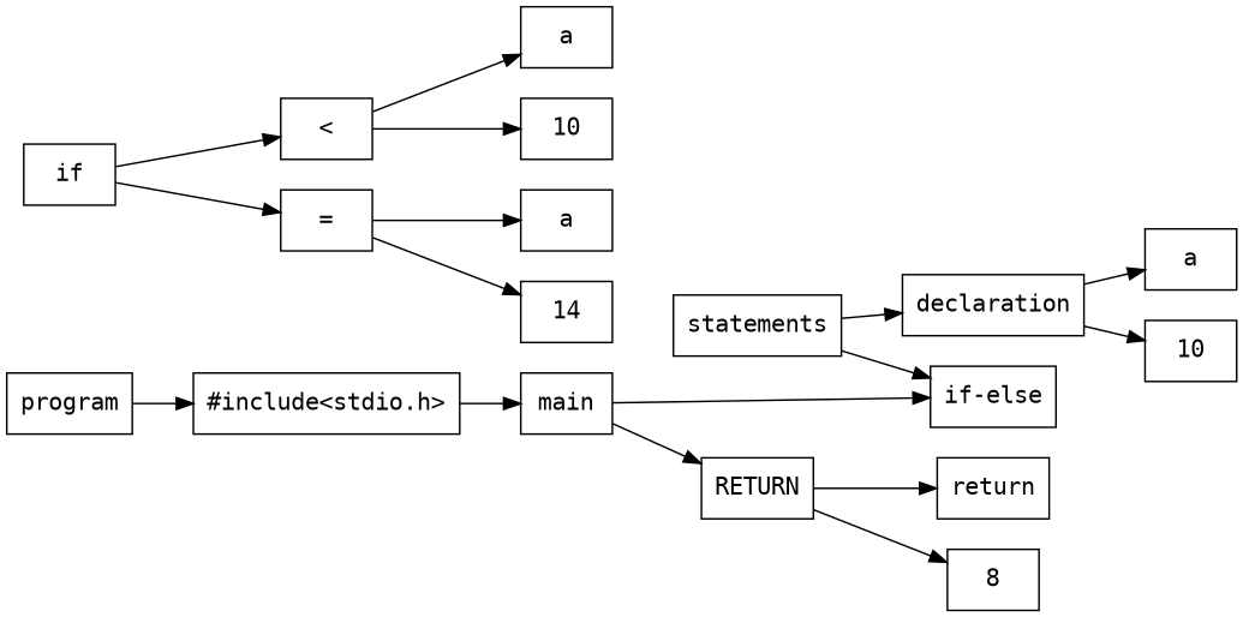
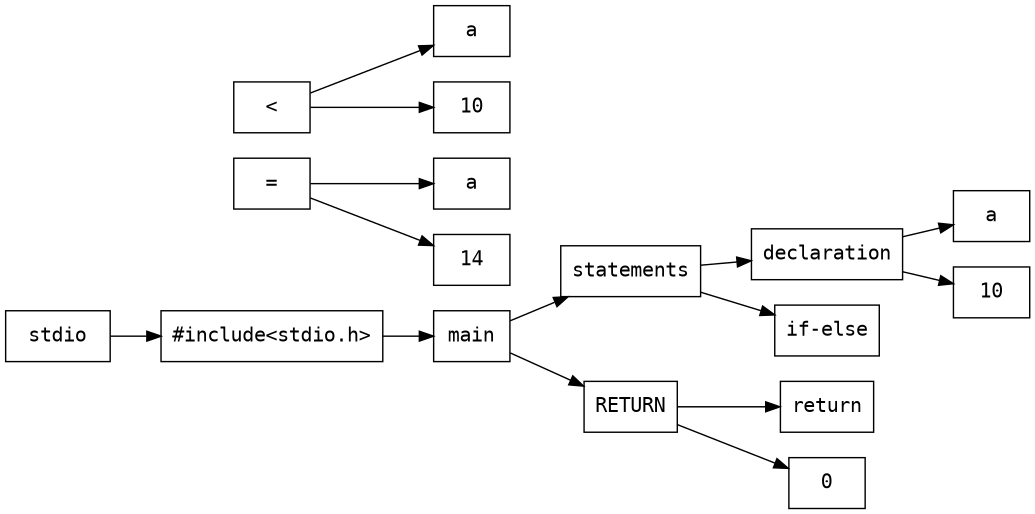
  digraph {
    fontname="DejaVu Sans Mono"
    rankdir=LR
    node [fontname="DejaVu Sans Mono" shape=box]
    edge [fontname="DejaVu Sans Mono"]
-   n1 [label=program]
+   n1 [label=stdio]
    n2 [label="#include<stdio.h>"]
    n3 [label=main]
    n4 [label=statements]
    n5 [label=RETURN]
    n6 [label=declaration]
    n7 [label="if-else"]
    n8 [label=return]
-   n9 [label=8]
+   n9 [label=0]
    n10 [label=a]
    n11 [label=10]
-   n12 [label=if]
    n13 [label="<"]
    n14 [label="="]
    n15 [label=a]
    n16 [label=10]
    n17 [label=a]
    n18 [label=14]
    n1 -> n2
    n2 -> n3
-   n3 -> n7
+   n3 -> n4
    n3 -> n5
    n4 -> n6
    n4 -> n7
    n5 -> n8
    n5 -> n9
    n6 -> n10
    n6 -> n11
-   n12 -> n13
-   n12 -> n14
    n13 -> n15
    n13 -> n16
    n14 -> n17
    n14 -> n18
  }
